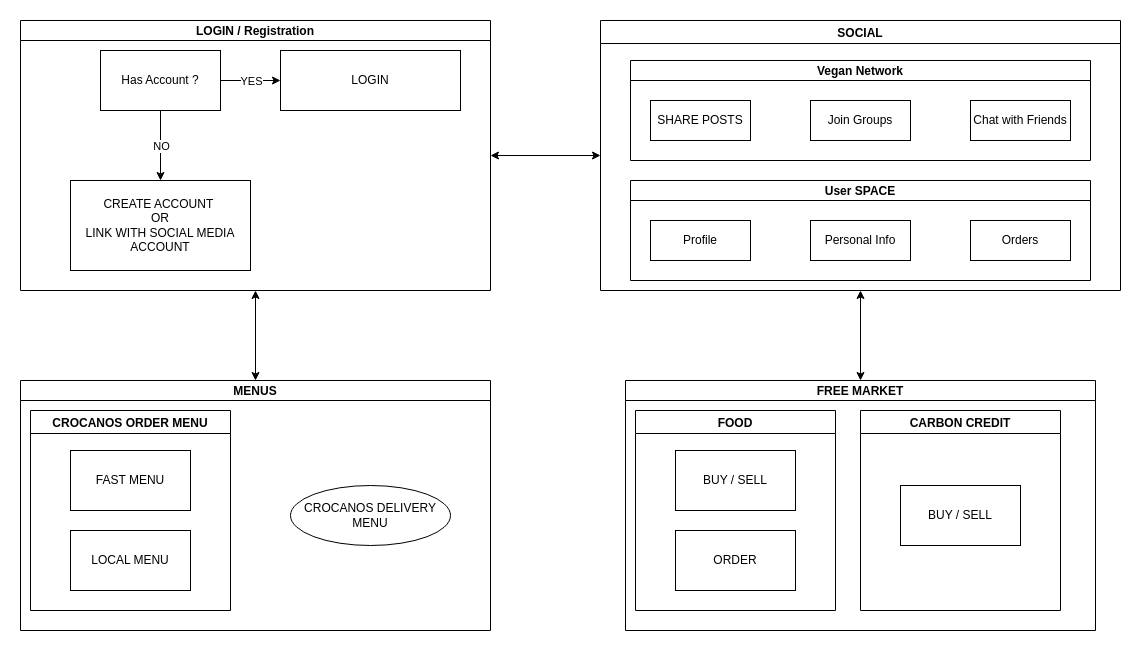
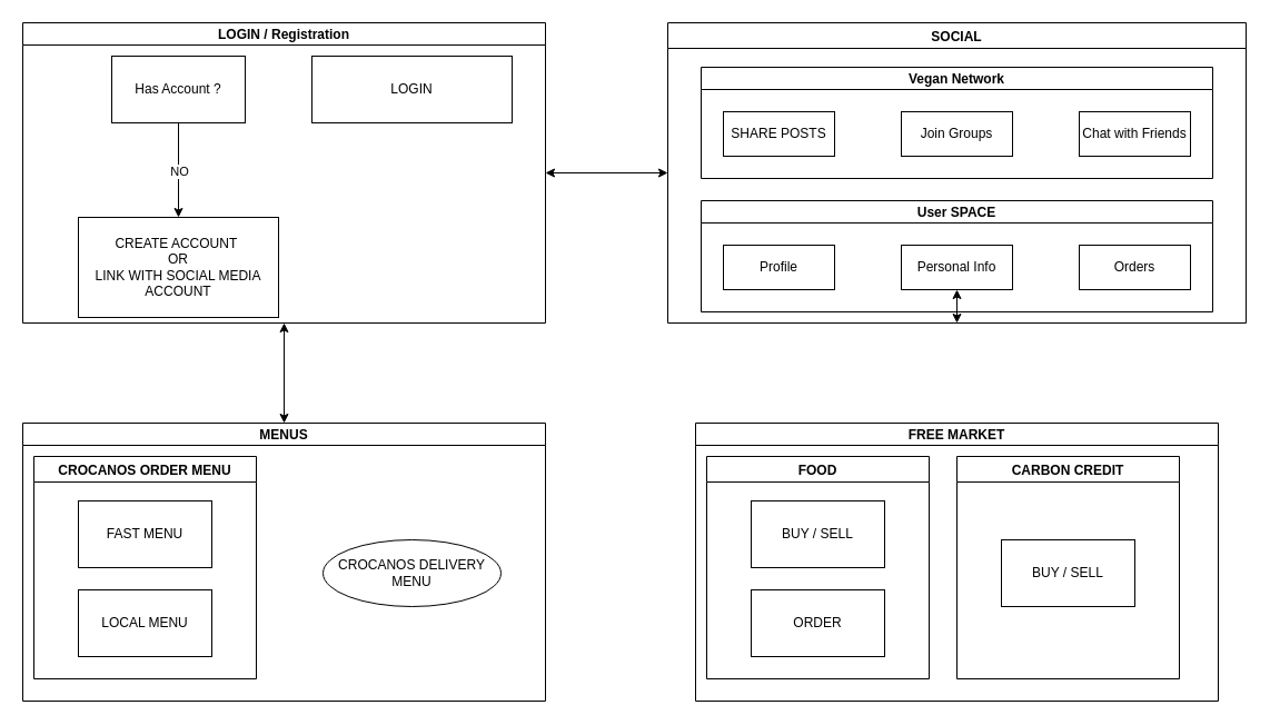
  <mxCell id="0" />
  <mxCell id="1" parent="0" />
  <mxCell id="2" value="LOGIN / Registration" style="swimlane;startSize=20;horizontal=1;containerType=tree;newEdgeStyle={&quot;edgeStyle&quot;:&quot;elbowEdgeStyle&quot;,&quot;startArrow&quot;:&quot;none&quot;,&quot;endArrow&quot;:&quot;none&quot;};" vertex="1" parent="1"><mxGeometry x="20" y="20" width="470" height="270" as="geometry" /></mxCell>
- <mxCell id="3" value="" style="endArrow=classic;html=1;exitX=1;exitY=0.5;exitDx=0;exitDy=0;entryX=0;entryY=0.5;entryDx=0;entryDy=0;" edge="1" parent="2" source="5" target="9"><mxGeometry relative="1" as="geometry"><mxPoint x="70" y="110" as="sourcePoint" /><mxPoint x="340" y="130" as="targetPoint" /></mxGeometry></mxCell>
- <mxCell id="4" value="YES" style="edgeLabel;resizable=0;html=1;align=center;verticalAlign=middle;" connectable="0" vertex="1" parent="3"><mxGeometry relative="1" as="geometry" /></mxCell>
  <mxCell id="5" value="Has Account ?" style="rounded=0;whiteSpace=wrap;html=1;" vertex="1" parent="2"><mxGeometry x="80" y="30" width="120" height="60" as="geometry" /></mxCell>
- <mxCell id="6" value="CREATE ACCOUNT&amp;nbsp;&lt;br&gt;OR &lt;br&gt;LINK WITH SOCIAL MEDIA ACCOUNT" style="rounded=0;whiteSpace=wrap;html=1;" vertex="1" parent="2"><mxGeometry x="50" y="160" width="180" height="90" as="geometry" /></mxCell>
+ <mxCell id="6" value="CREATE ACCOUNT&amp;nbsp;&lt;br&gt;OR &lt;br&gt;LINK WITH SOCIAL MEDIA ACCOUNT" style="rounded=0;whiteSpace=wrap;html=1;" vertex="1" parent="2"><mxGeometry x="50" y="175" width="180" height="90" as="geometry" /></mxCell>
  <mxCell id="7" value="" style="endArrow=classic;html=1;exitX=0.5;exitY=1;exitDx=0;exitDy=0;" edge="1" parent="2" source="5" target="6"><mxGeometry relative="1" as="geometry"><mxPoint x="150" y="100" as="sourcePoint" /><mxPoint x="100" y="140" as="targetPoint" /></mxGeometry></mxCell>
  <mxCell id="8" value="NO" style="edgeLabel;resizable=0;html=1;align=center;verticalAlign=middle;" connectable="0" vertex="1" parent="7"><mxGeometry relative="1" as="geometry" /></mxCell>
  <mxCell id="9" value="LOGIN" style="rounded=0;whiteSpace=wrap;html=1;" vertex="1" parent="2"><mxGeometry x="260" y="30" width="180" height="60" as="geometry" /></mxCell>
  <mxCell id="10" value="MENUS" style="swimlane;startSize=20;horizontal=1;containerType=tree;newEdgeStyle={&quot;edgeStyle&quot;:&quot;elbowEdgeStyle&quot;,&quot;startArrow&quot;:&quot;none&quot;,&quot;endArrow&quot;:&quot;none&quot;};" vertex="1" parent="1"><mxGeometry x="20" y="380" width="470" height="250" as="geometry" /></mxCell>
  <mxCell id="11" value="CROCANOS DELIVERY MENU" style="ellipse;whiteSpace=wrap;html=1;" vertex="1" parent="10"><mxGeometry x="270" y="105" width="160" height="60" as="geometry" /></mxCell>
  <mxCell id="12" value="CROCANOS ORDER MENU" style="swimlane;" vertex="1" parent="10"><mxGeometry x="10" y="30" width="200" height="200" as="geometry" /></mxCell>
  <mxCell id="13" value="FAST MENU" style="rounded=0;whiteSpace=wrap;html=1;" vertex="1" parent="12"><mxGeometry x="40" y="40" width="120" height="60" as="geometry" /></mxCell>
  <mxCell id="14" value="LOCAL MENU" style="rounded=0;whiteSpace=wrap;html=1;" vertex="1" parent="12"><mxGeometry x="40" y="120" width="120" height="60" as="geometry" /></mxCell>
  <mxCell id="15" value="SOCIAL" style="swimlane;" vertex="1" parent="1"><mxGeometry x="600" y="20" width="520" height="270" as="geometry" /></mxCell>
  <mxCell id="16" value="Vegan Network" style="swimlane;startSize=20;horizontal=1;childLayout=flowLayout;flowOrientation=north;resizable=0;interRankCellSpacing=50;containerType=tree;" vertex="1" parent="15"><mxGeometry x="30" y="40" width="460" height="100" as="geometry" /></mxCell>
  <mxCell id="17" value="SHARE POSTS" style="whiteSpace=wrap;html=1;" vertex="1" parent="16"><mxGeometry x="20" y="40" width="100" height="40" as="geometry" /></mxCell>
  <mxCell id="18" value="Join Groups" style="whiteSpace=wrap;html=1;" vertex="1" parent="16"><mxGeometry x="180" y="40" width="100" height="40" as="geometry" /></mxCell>
  <mxCell id="19" value="Chat with Friends" style="whiteSpace=wrap;html=1;" vertex="1" parent="16"><mxGeometry x="340" y="40" width="100" height="40" as="geometry" /></mxCell>
  <mxCell id="20" value="User SPACE" style="swimlane;startSize=20;horizontal=1;childLayout=flowLayout;flowOrientation=north;resizable=0;interRankCellSpacing=50;containerType=tree;" vertex="1" parent="15"><mxGeometry x="30" y="160" width="460" height="100" as="geometry" /></mxCell>
  <mxCell id="21" value="Profile" style="whiteSpace=wrap;html=1;" vertex="1" parent="20"><mxGeometry x="20" y="40" width="100" height="40" as="geometry" /></mxCell>
  <mxCell id="22" value="Personal Info" style="whiteSpace=wrap;html=1;" vertex="1" parent="20"><mxGeometry x="180" y="40" width="100" height="40" as="geometry" /></mxCell>
  <mxCell id="23" value="Orders" style="whiteSpace=wrap;html=1;" vertex="1" parent="20"><mxGeometry x="340" y="40" width="100" height="40" as="geometry" /></mxCell>
  <mxCell id="24" value="FREE MARKET" style="swimlane;startSize=20;horizontal=1;containerType=tree;newEdgeStyle={&quot;edgeStyle&quot;:&quot;elbowEdgeStyle&quot;,&quot;startArrow&quot;:&quot;none&quot;,&quot;endArrow&quot;:&quot;none&quot;};" vertex="1" parent="1"><mxGeometry x="625" y="380" width="470" height="250" as="geometry" /></mxCell>
  <mxCell id="25" value="FOOD" style="swimlane;" vertex="1" parent="24"><mxGeometry x="10" y="30" width="200" height="200" as="geometry" /></mxCell>
  <mxCell id="26" value="BUY / SELL" style="rounded=0;whiteSpace=wrap;html=1;" vertex="1" parent="25"><mxGeometry x="40" y="40" width="120" height="60" as="geometry" /></mxCell>
  <mxCell id="27" value="ORDER" style="rounded=0;whiteSpace=wrap;html=1;" vertex="1" parent="25"><mxGeometry x="40" y="120" width="120" height="60" as="geometry" /></mxCell>
  <mxCell id="28" value="CARBON CREDIT" style="swimlane;" vertex="1" parent="24"><mxGeometry x="235" y="30" width="200" height="200" as="geometry" /></mxCell>
  <mxCell id="29" value="BUY / SELL" style="rounded=0;whiteSpace=wrap;html=1;" vertex="1" parent="28"><mxGeometry x="40" y="75" width="120" height="60" as="geometry" /></mxCell>
  <mxCell id="30" value="" style="endArrow=classic;startArrow=classic;html=1;entryX=0;entryY=0.5;entryDx=0;entryDy=0;exitX=1;exitY=0.5;exitDx=0;exitDy=0;" edge="1" parent="1" source="2" target="15"><mxGeometry width="50" height="50" relative="1" as="geometry"><mxPoint x="530" y="190" as="sourcePoint" /><mxPoint x="580" y="140" as="targetPoint" /></mxGeometry></mxCell>
  <mxCell id="31" value="" style="endArrow=classic;startArrow=classic;html=1;entryX=0.5;entryY=0;entryDx=0;entryDy=0;exitX=0.5;exitY=1;exitDx=0;exitDy=0;" edge="1" parent="1" source="2" target="10"><mxGeometry width="50" height="50" relative="1" as="geometry"><mxPoint x="500" y="165" as="sourcePoint" /><mxPoint x="610" y="165" as="targetPoint" /></mxGeometry></mxCell>
- <mxCell id="32" value="" style="endArrow=classic;startArrow=classic;html=1;entryX=0.5;entryY=0;entryDx=0;entryDy=0;exitX=0.5;exitY=1;exitDx=0;exitDy=0;" edge="1" parent="1" source="15" target="24"><mxGeometry width="50" height="50" relative="1" as="geometry"><mxPoint x="265" y="300" as="sourcePoint" /><mxPoint x="265" y="390" as="targetPoint" /></mxGeometry></mxCell>
+ <mxCell id="32" value="" style="endArrow=classic;startArrow=classic;html=1;exitX=0.5;exitY=1;exitDx=0;exitDy=0;" edge="1" parent="1" source="15" target="22"><mxGeometry width="50" height="50" relative="1" as="geometry"><mxPoint x="265" y="300" as="sourcePoint" /><mxPoint x="265" y="390" as="targetPoint" /></mxGeometry></mxCell>
